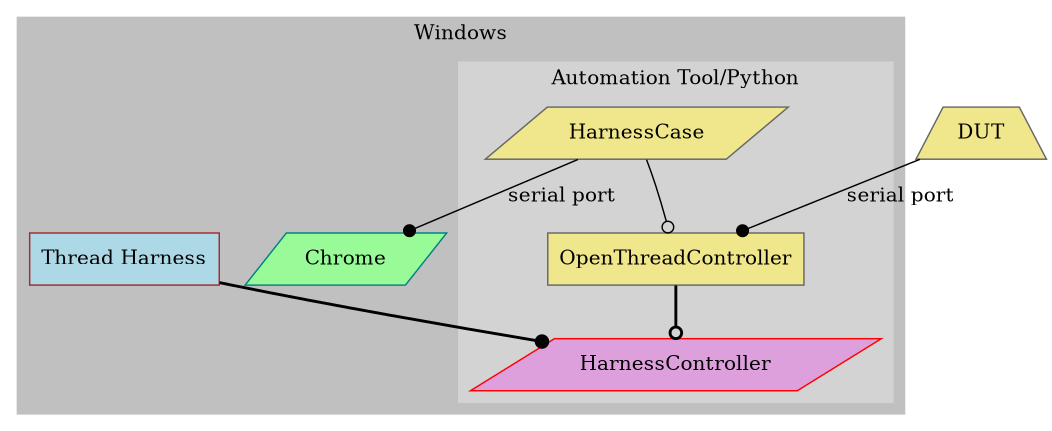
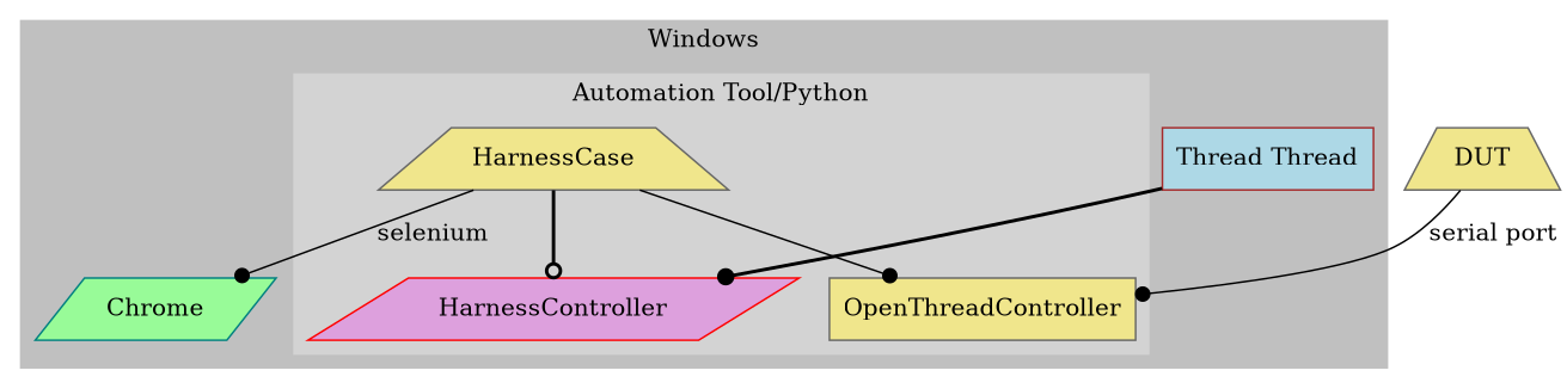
  digraph {
    node [color=gray40 fillcolor=khaki shape=trapezium style=filled]
    edge [arrowhead=dot style=solid]
-   HarnessCase [shape=parallelogram]
+   HarnessCase
    HarnessController [color=red fillcolor=plum shape=parallelogram]
    OpenThreadController [shape=box]
    Chrome [color=teal fillcolor=palegreen shape=parallelogram]
-   "Thread Harness" [color=brown fillcolor=lightblue shape=box]
+   "Thread Harness" [color=brown fillcolor=lightblue shape=box label="Thread Thread"]
    DUT
    subgraph cluster_1 {
      color=grey
      label=Windows
      style=filled
      Chrome
      "Thread Harness"
      subgraph cluster_2 {
        color=lightgrey
        label="Automation Tool/Python"
        style=filled
        HarnessCase
        HarnessController
        OpenThreadController
      }
    }
-   OpenThreadController -> HarnessController [arrowhead=odot style=bold]
-   HarnessCase -> OpenThreadController [arrowhead=odot]
-   HarnessCase -> Chrome [label="serial port"]
+   HarnessCase -> HarnessController [arrowhead=odot style=bold]
+   HarnessCase -> OpenThreadController
+   HarnessCase -> Chrome [label=selenium]
    "Thread Harness" -> HarnessController [style=bold]
    DUT -> OpenThreadController [label="serial port"]
  }
